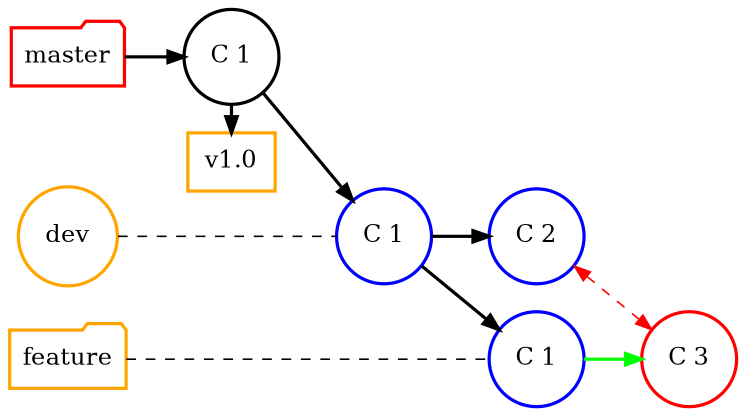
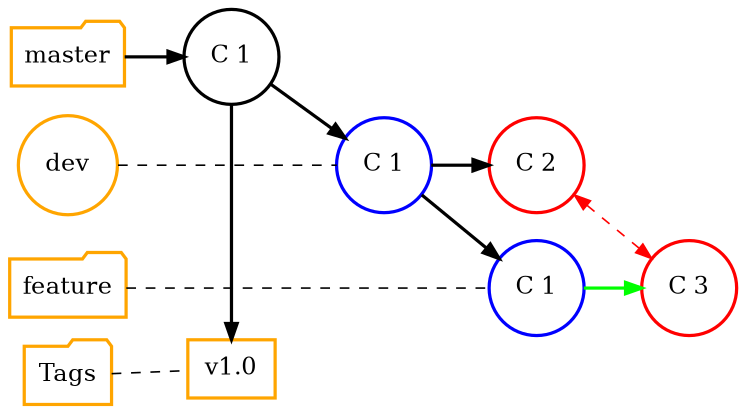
  digraph {
    fontname="DejaVu Serif"
    rankdir=LR
    splines=line
    node [fontname="DejaVu Serif" fontsize=15.0 group=dev shape=circle style=bold color=orange]
    edge [fontname="DejaVu Serif" style=bold]
    n1 [group=master label="C 1" color=""]
    n2 [group=release label="v1.0" shape=rect]
-   n3 [color=blue label="C 2"]
+   n3 [color=red label="C 2"]
    n4 [color=blue group=feature label="C 1"]
-   master [color=red group=master shape=folder]
+   master [group=master shape=folder]
    dev
    n7 [group=feature label=feature shape=folder]
+   n8 [group=tags label=Tags shape=folder]
    n9 [color=blue label="C 1"]
    n10 [color=red group=feature label="C 3"]
    subgraph sub_1 {
      rank=same
      n1
      n2
    }
    subgraph sub_2 {
      rank=same
      n3
      n4
    }
    subgraph sub_3 {
      rank=same
      master
      dev
      n7
+     n8
    }
    n1 -> n2
    n1 -> n9
    n3 -> n10 [color=red dir=both style=dashed]
    n4 -> n10 [color=green]
    master -> n1
    master -> dev [style=invis]
    dev -> n7 [style=invis]
    dev -> n9 [arrowhead=none style=dashed]
    n7 -> n4 [arrowhead=none style=dashed]
+   n7 -> n8 [style=invis]
+   n8 -> n2 [arrowhead=none style=dashed]
    n9 -> n3
    n9 -> n4
  }
